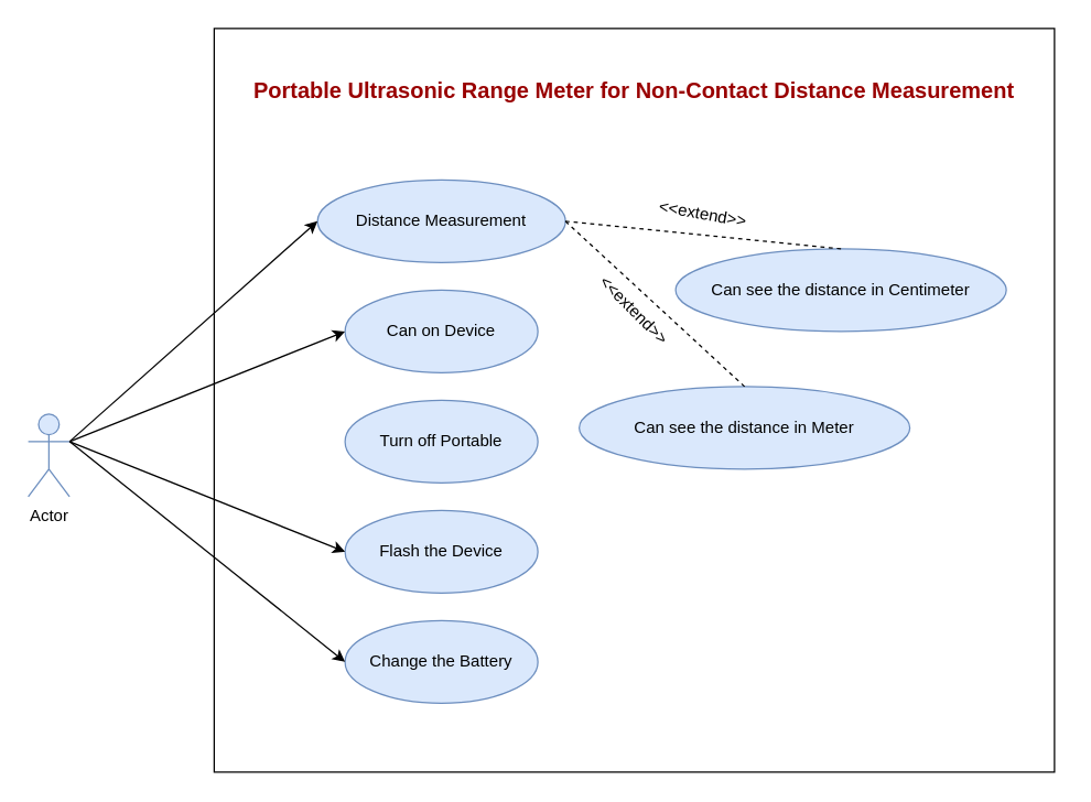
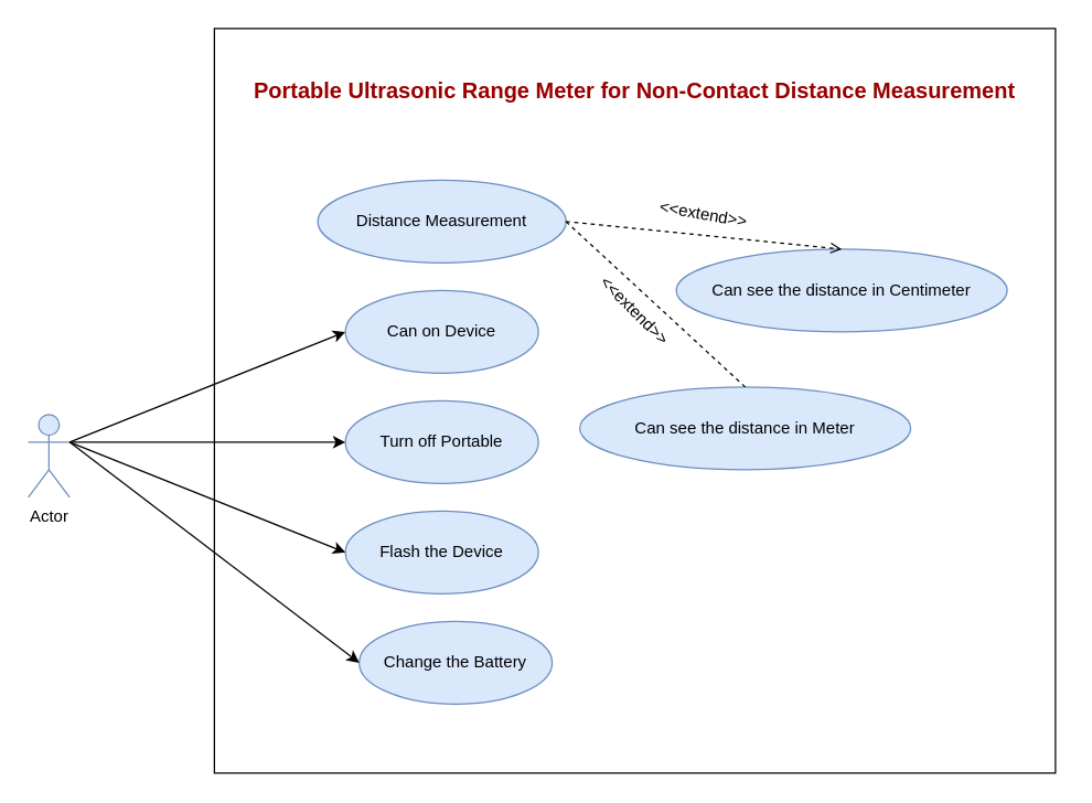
  <mxCell id="0" />
  <mxCell id="1" parent="0" />
  <mxCell id="2" value="Actor" style="shape=umlActor;verticalLabelPosition=bottom;verticalAlign=top;html=1;outlineConnect=0;fillColor=#dae8fc;strokeColor=#6c8ebf;" parent="1" vertex="1"><mxGeometry x="20" y="300" width="30" height="60" as="geometry" /></mxCell>
  <mxCell id="3" value="Distance Measurement" style="ellipse;whiteSpace=wrap;html=1;fillColor=#dae8fc;strokeColor=#6c8ebf;" parent="1" vertex="1"><mxGeometry x="230" y="130" width="180" height="60" as="geometry" /></mxCell>
  <mxCell id="4" value="&lt;div&gt;Can see the distance in Centimeter&lt;/div&gt;" style="ellipse;whiteSpace=wrap;html=1;fillColor=#dae8fc;strokeColor=#6c8ebf;" parent="1" vertex="1"><mxGeometry x="490" y="180" width="240" height="60" as="geometry" /></mxCell>
  <mxCell id="5" value="&lt;div&gt;Can see the distance in&amp;nbsp;&lt;span style=&quot;background-color: initial;&quot;&gt;Meter&lt;/span&gt;&lt;/div&gt;" style="ellipse;whiteSpace=wrap;html=1;fillColor=#dae8fc;strokeColor=#6c8ebf;" parent="1" vertex="1"><mxGeometry x="420" y="280" width="240" height="60" as="geometry" /></mxCell>
  <mxCell id="6" value="&lt;div&gt;Can on Device&lt;/div&gt;" style="ellipse;whiteSpace=wrap;html=1;fillColor=#dae8fc;strokeColor=#6c8ebf;" parent="1" vertex="1"><mxGeometry x="250" y="210" width="140" height="60" as="geometry" /></mxCell>
  <mxCell id="7" value="&lt;div&gt;Turn off Portable&lt;/div&gt;" style="ellipse;whiteSpace=wrap;html=1;fillColor=#dae8fc;strokeColor=#6c8ebf;" parent="1" vertex="1"><mxGeometry x="250" y="290" width="140" height="60" as="geometry" /></mxCell>
  <mxCell id="8" value="&lt;div&gt;Flash the Device&lt;/div&gt;" style="ellipse;whiteSpace=wrap;html=1;fillColor=#dae8fc;strokeColor=#6c8ebf;" parent="1" vertex="1"><mxGeometry x="250" y="370" width="140" height="60" as="geometry" /></mxCell>
- <mxCell id="9" value="Change the Battery" style="ellipse;whiteSpace=wrap;html=1;fillColor=#dae8fc;strokeColor=#6c8ebf;" parent="1" vertex="1"><mxGeometry x="250" y="450" width="140" height="60" as="geometry" /></mxCell>
- <mxCell id="10" value="" style="endArrow=none;dashed=1;html=1;rounded=0;entryX=0.5;entryY=0;entryDx=0;entryDy=0;exitX=1;exitY=0.5;exitDx=0;exitDy=0;" parent="1" source="3" target="4" edge="1"><mxGeometry width="50" height="50" relative="1" as="geometry"><mxPoint x="360" y="280" as="sourcePoint" /><mxPoint x="410" y="230" as="targetPoint" /></mxGeometry></mxCell>
+ <mxCell id="9" value="Change the Battery" style="ellipse;whiteSpace=wrap;html=1;fillColor=#dae8fc;strokeColor=#6c8ebf;" parent="1" vertex="1"><mxGeometry x="260" y="450" width="140" height="60" as="geometry" /></mxCell>
+ <mxCell id="10" value="" style="endArrow=open;dashed=1;html=1;rounded=0;entryX=0.5;entryY=0;entryDx=0;entryDy=0;exitX=1;exitY=0.5;exitDx=0;exitDy=0;" parent="1" source="3" target="4" edge="1"><mxGeometry width="50" height="50" relative="1" as="geometry"><mxPoint x="360" y="280" as="sourcePoint" /><mxPoint x="410" y="230" as="targetPoint" /></mxGeometry></mxCell>
  <mxCell id="11" value="" style="endArrow=none;dashed=1;html=1;rounded=0;entryX=0.5;entryY=0;entryDx=0;entryDy=0;exitX=1;exitY=0.5;exitDx=0;exitDy=0;" parent="1" source="3" target="5" edge="1"><mxGeometry width="50" height="50" relative="1" as="geometry"><mxPoint x="360" y="280" as="sourcePoint" /><mxPoint x="410" y="230" as="targetPoint" /></mxGeometry></mxCell>
  <mxCell id="12" value="&amp;lt;&amp;lt;extend&amp;gt;&amp;gt;" style="text;html=1;align=center;verticalAlign=middle;whiteSpace=wrap;rounded=0;rotation=10;" parent="1" vertex="1"><mxGeometry x="480" y="140" width="60" height="30" as="geometry" /></mxCell>
  <mxCell id="13" value="&amp;lt;&amp;lt;extend&amp;gt;&amp;gt;" style="text;html=1;align=center;verticalAlign=middle;whiteSpace=wrap;rounded=0;rotation=45;" parent="1" vertex="1"><mxGeometry x="430" y="210" width="60" height="30" as="geometry" /></mxCell>
- <mxCell id="14" value="" style="endArrow=classic;html=1;rounded=0;entryX=0;entryY=0.5;entryDx=0;entryDy=0;exitX=1;exitY=0.333;exitDx=0;exitDy=0;exitPerimeter=0;" parent="1" source="2" target="3" edge="1"><mxGeometry width="50" height="50" relative="1" as="geometry"><mxPoint x="360" y="330" as="sourcePoint" /><mxPoint x="410" y="280" as="targetPoint" /></mxGeometry></mxCell>
  <mxCell id="15" value="" style="endArrow=classic;html=1;rounded=0;entryX=0;entryY=0.5;entryDx=0;entryDy=0;exitX=1;exitY=0.333;exitDx=0;exitDy=0;exitPerimeter=0;" parent="1" source="2" target="6" edge="1"><mxGeometry width="50" height="50" relative="1" as="geometry"><mxPoint x="360" y="330" as="sourcePoint" /><mxPoint x="410" y="280" as="targetPoint" /></mxGeometry></mxCell>
+ <mxCell id="16" value="" style="endArrow=classic;html=1;rounded=0;entryX=0;entryY=0.5;entryDx=0;entryDy=0;exitX=1;exitY=0.333;exitDx=0;exitDy=0;exitPerimeter=0;" parent="1" source="2" target="7" edge="1"><mxGeometry width="50" height="50" relative="1" as="geometry"><mxPoint x="360" y="400" as="sourcePoint" /><mxPoint x="410" y="350" as="targetPoint" /></mxGeometry></mxCell>
  <mxCell id="17" value="" style="endArrow=classic;html=1;rounded=0;entryX=0;entryY=0.5;entryDx=0;entryDy=0;exitX=1;exitY=0.333;exitDx=0;exitDy=0;exitPerimeter=0;" parent="1" source="2" target="8" edge="1"><mxGeometry width="50" height="50" relative="1" as="geometry"><mxPoint x="130" y="310" as="sourcePoint" /><mxPoint x="410" y="390" as="targetPoint" /></mxGeometry></mxCell>
  <mxCell id="18" value="" style="endArrow=classic;html=1;rounded=0;exitX=1;exitY=0.333;exitDx=0;exitDy=0;exitPerimeter=0;entryX=0;entryY=0.5;entryDx=0;entryDy=0;" parent="1" source="2" target="9" edge="1"><mxGeometry width="50" height="50" relative="1" as="geometry"><mxPoint x="360" y="460" as="sourcePoint" /><mxPoint x="410" y="410" as="targetPoint" /></mxGeometry></mxCell>
  <mxCell id="19" value="" style="rounded=0;whiteSpace=wrap;html=1;fillColor=none;" parent="1" vertex="1"><mxGeometry x="155" y="20" width="610" height="540" as="geometry" /></mxCell>
  <mxCell id="20" value="&lt;font style=&quot;font-size: 16px;&quot; color=&quot;#990000&quot;&gt;&lt;b&gt;Portable Ultrasonic Range Meter for Non-Contact Distance Measurement&lt;/b&gt;&lt;/font&gt;&lt;span style=&quot;font-size: 11pt; line-height: 107%; font-family: Calibri, sans-serif;&quot;&gt;&lt;/span&gt;" style="text;html=1;align=center;verticalAlign=middle;whiteSpace=wrap;rounded=0;fillColor=none;strokeWidth=1;" parent="1" vertex="1"><mxGeometry x="150" y="50" width="620" height="30" as="geometry" /></mxCell>
